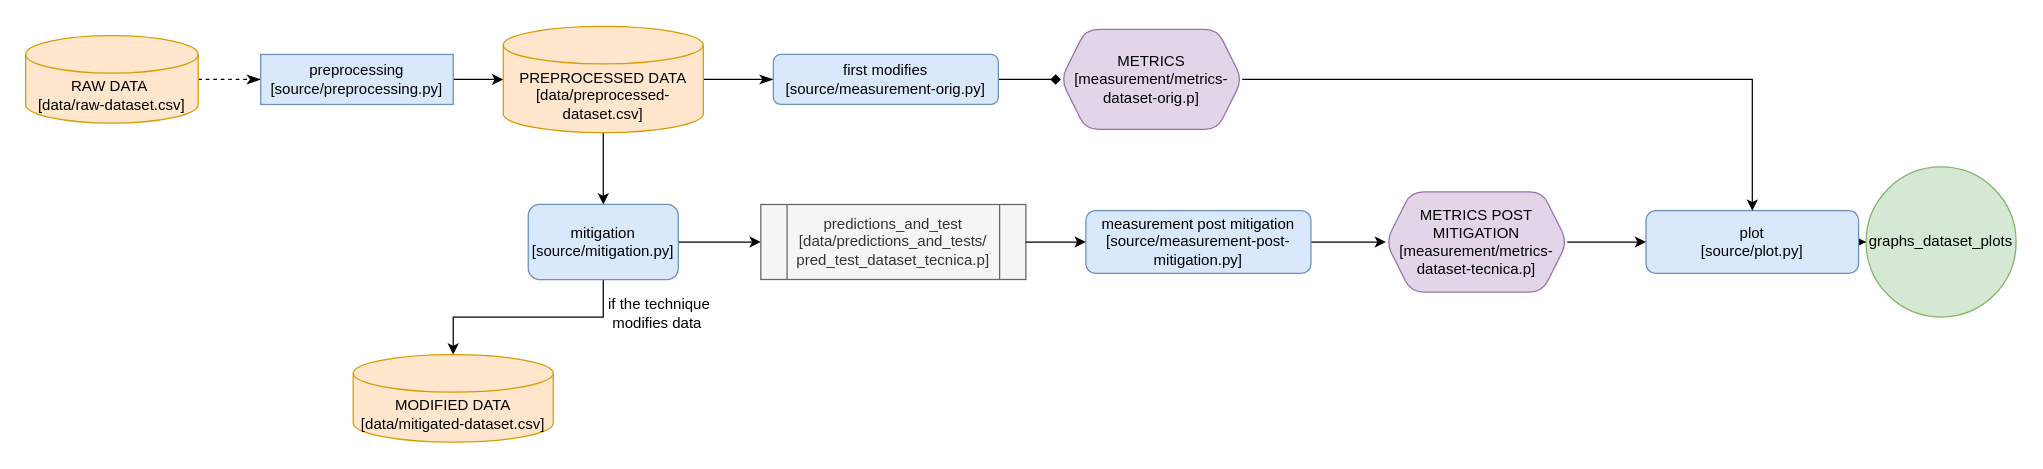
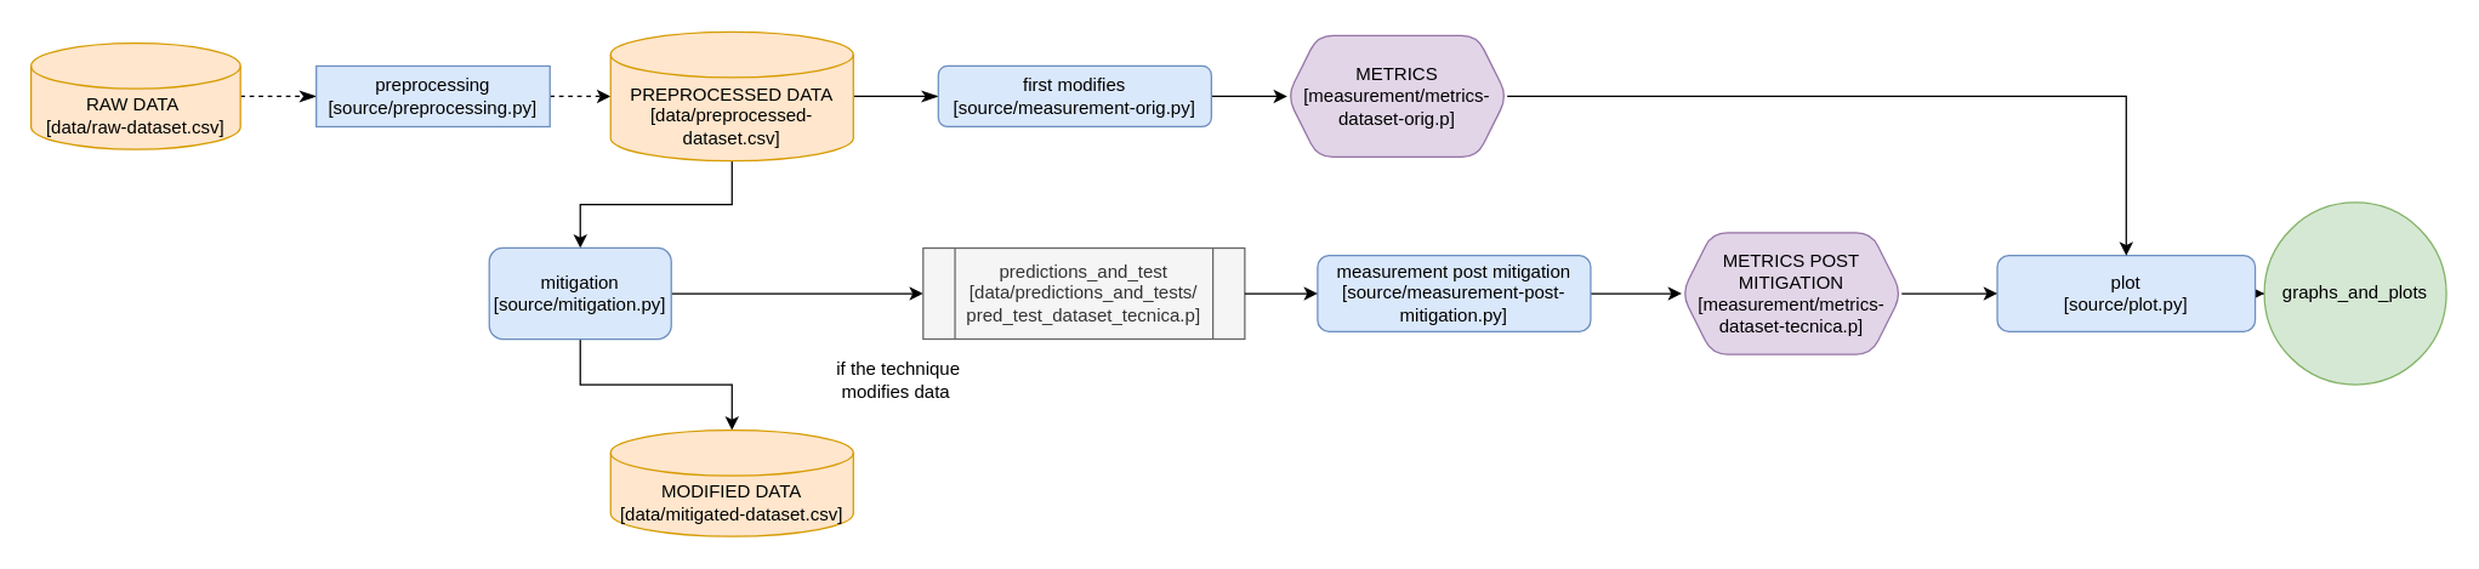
  <mxCell id="0" />
  <mxCell id="1" parent="0" />
  <mxCell id="2" value="" style="rounded=0;html=1;jettySize=auto;orthogonalLoop=1;fontSize=11;endArrow=classicThin;endFill=1;endSize=8;strokeWidth=1;shadow=0;labelBackgroundColor=none;edgeStyle=orthogonalEdgeStyle;entryX=0;entryY=0.5;entryDx=0;entryDy=0;exitX=1;exitY=0.5;exitDx=0;exitDy=0;exitPerimeter=0;dashed=1;" edge="1" parent="1" source="6" target="8"><mxGeometry relative="1" as="geometry"><mxPoint x="188" y="63" as="sourcePoint" /><mxPoint x="278" y="63" as="targetPoint" /></mxGeometry></mxCell>
  <mxCell id="3" value="" style="edgeStyle=orthogonalEdgeStyle;rounded=0;html=1;jettySize=auto;orthogonalLoop=1;fontSize=11;endArrow=classicThin;endFill=1;endSize=8;strokeWidth=1;shadow=0;labelBackgroundColor=none;exitX=1;exitY=0.5;exitDx=0;exitDy=0;exitPerimeter=0;" edge="1" parent="1" source="10" target="5"><mxGeometry y="10" relative="1" as="geometry"><mxPoint as="offset" /><mxPoint x="508" y="63" as="sourcePoint" /></mxGeometry></mxCell>
- <mxCell id="4" value="" style="edgeStyle=orthogonalEdgeStyle;rounded=0;orthogonalLoop=1;jettySize=auto;html=1;endArrow=diamond;" edge="1" parent="1" source="5" target="11"><mxGeometry relative="1" as="geometry" /></mxCell>
+ <mxCell id="4" value="" style="edgeStyle=orthogonalEdgeStyle;rounded=0;orthogonalLoop=1;jettySize=auto;html=1;" edge="1" parent="1" source="5" target="11"><mxGeometry relative="1" as="geometry" /></mxCell>
  <mxCell id="5" value="first modifies [source/measurement-orig.py]" style="rounded=1;whiteSpace=wrap;html=1;fontSize=12;glass=0;strokeWidth=1;shadow=0;fillColor=#dae8fc;strokeColor=#6c8ebf;" vertex="1" parent="1"><mxGeometry x="618" y="43" width="180" height="40" as="geometry" /></mxCell>
  <mxCell id="6" value="RAW DATA&amp;nbsp;&lt;div&gt;[data/raw-dataset.csv]&lt;/div&gt;" style="shape=cylinder3;whiteSpace=wrap;html=1;boundedLbl=1;backgroundOutline=1;size=15;fillColor=#ffe6cc;strokeColor=#d79b00;" vertex="1" parent="1"><mxGeometry x="20" y="28" width="138" height="70" as="geometry" /></mxCell>
- <mxCell id="7" value="" style="edgeStyle=orthogonalEdgeStyle;rounded=0;orthogonalLoop=1;jettySize=auto;html=1;" edge="1" parent="1" source="8" target="10"><mxGeometry relative="1" as="geometry" /></mxCell>
+ <mxCell id="7" value="" style="edgeStyle=orthogonalEdgeStyle;rounded=0;orthogonalLoop=1;jettySize=auto;html=1;dashed=1;" edge="1" parent="1" source="8" target="10"><mxGeometry relative="1" as="geometry" /></mxCell>
  <mxCell id="8" value="preprocessing [source/preprocessing.py]" style="whiteSpace=wrap;html=1;fontSize=12;glass=0;strokeWidth=1;shadow=0;fillColor=#dae8fc;strokeColor=#6c8ebf;rounded=0;" vertex="1" parent="1"><mxGeometry x="208" y="43" width="154" height="40" as="geometry" /></mxCell>
  <mxCell id="9" value="" style="edgeStyle=orthogonalEdgeStyle;rounded=0;orthogonalLoop=1;jettySize=auto;html=1;" edge="1" parent="1" source="10" target="14"><mxGeometry relative="1" as="geometry" /></mxCell>
  <mxCell id="10" value="PREPROCESSED DATA [data/preprocessed-dataset.csv]" style="shape=cylinder3;whiteSpace=wrap;html=1;boundedLbl=1;backgroundOutline=1;size=15;fillColor=#ffe6cc;strokeColor=#d79b00;" vertex="1" parent="1"><mxGeometry x="402" y="20.5" width="160" height="85" as="geometry" /></mxCell>
  <mxCell id="11" value="METRICS&lt;div&gt;[measurement/metrics-dataset-orig.p]&lt;/div&gt;" style="shape=hexagon;perimeter=hexagonPerimeter2;whiteSpace=wrap;html=1;fixedSize=1;rounded=1;glass=0;strokeWidth=1;shadow=0;fillColor=#e1d5e7;strokeColor=#9673a6;" vertex="1" parent="1"><mxGeometry x="848" y="23" width="145" height="80" as="geometry" /></mxCell>
  <mxCell id="12" value="" style="edgeStyle=orthogonalEdgeStyle;rounded=0;orthogonalLoop=1;jettySize=auto;html=1;entryX=0;entryY=0.5;entryDx=0;entryDy=0;" edge="1" parent="1" source="14" target="16"><mxGeometry relative="1" as="geometry"><mxPoint x="622" y="193" as="targetPoint" /></mxGeometry></mxCell>
  <mxCell id="13" value="" style="edgeStyle=orthogonalEdgeStyle;rounded=0;orthogonalLoop=1;jettySize=auto;html=1;entryX=0.5;entryY=0;entryDx=0;entryDy=0;entryPerimeter=0;" edge="1" parent="1" source="14" target="15"><mxGeometry relative="1" as="geometry"><mxPoint x="478" y="303" as="targetPoint" /></mxGeometry></mxCell>
- <mxCell id="14" value="mitigation&lt;div&gt;[source/mitigation.py]&lt;/div&gt;" style="rounded=1;whiteSpace=wrap;html=1;fillColor=#dae8fc;strokeColor=#6c8ebf;" vertex="1" parent="1"><mxGeometry x="422" y="163" width="120" height="60" as="geometry" /></mxCell>
- <mxCell id="15" value="MODIFIED DATA [data/mitigated-dataset.csv]" style="shape=cylinder3;whiteSpace=wrap;html=1;boundedLbl=1;backgroundOutline=1;size=15;fillColor=#ffe6cc;strokeColor=#d79b00;" vertex="1" parent="1"><mxGeometry x="282" y="283" width="160" height="70" as="geometry" /></mxCell>
+ <mxCell id="14" value="mitigation&lt;div&gt;[source/mitigation.py]&lt;/div&gt;" style="rounded=1;whiteSpace=wrap;html=1;fillColor=#dae8fc;strokeColor=#6c8ebf;" vertex="1" parent="1"><mxGeometry x="322" y="163" width="120" height="60" as="geometry" /></mxCell>
+ <mxCell id="15" value="MODIFIED DATA [data/mitigated-dataset.csv]" style="shape=cylinder3;whiteSpace=wrap;html=1;boundedLbl=1;backgroundOutline=1;size=15;fillColor=#ffe6cc;strokeColor=#d79b00;" vertex="1" parent="1"><mxGeometry x="402" y="283" width="160" height="70" as="geometry" /></mxCell>
  <mxCell id="16" value="predictions_and_test&lt;div&gt;[data/predictions_and_tests/&lt;/div&gt;&lt;div&gt;pred_test_dataset_tecnica.p]&lt;/div&gt;" style="shape=process;whiteSpace=wrap;html=1;backgroundOutline=1;fillColor=#f5f5f5;fontColor=#333333;strokeColor=#666666;" vertex="1" parent="1"><mxGeometry x="608" y="163" width="212" height="60" as="geometry" /></mxCell>
  <mxCell id="17" value="" style="edgeStyle=orthogonalEdgeStyle;rounded=0;orthogonalLoop=1;jettySize=auto;html=1;" edge="1" parent="1" source="19" target="18"><mxGeometry relative="1" as="geometry"><mxPoint x="1078" y="193" as="sourcePoint" /></mxGeometry></mxCell>
  <mxCell id="18" value="METRICS POST MITIGATION&lt;div&gt;[measurement/metrics-dataset-tecnica.p]&lt;/div&gt;" style="shape=hexagon;perimeter=hexagonPerimeter2;whiteSpace=wrap;html=1;fixedSize=1;rounded=1;glass=0;strokeWidth=1;shadow=0;fillColor=#e1d5e7;strokeColor=#9673a6;" vertex="1" parent="1"><mxGeometry x="1108" y="153" width="145" height="80" as="geometry" /></mxCell>
  <mxCell id="19" value="measurement post mitigation [source/measurement-post-mitigation.py]" style="rounded=1;whiteSpace=wrap;html=1;fontSize=12;glass=0;strokeWidth=1;shadow=0;fillColor=#dae8fc;strokeColor=#6c8ebf;" vertex="1" parent="1"><mxGeometry x="868" y="168" width="180" height="50" as="geometry" /></mxCell>
  <mxCell id="20" value="" style="endArrow=classic;html=1;rounded=0;exitX=1;exitY=0.5;exitDx=0;exitDy=0;entryX=0;entryY=0.5;entryDx=0;entryDy=0;" edge="1" parent="1" source="16" target="19"><mxGeometry width="50" height="50" relative="1" as="geometry"><mxPoint x="1052" y="261" as="sourcePoint" /><mxPoint x="1102" y="211" as="targetPoint" /></mxGeometry></mxCell>
  <mxCell id="21" value="" style="edgeStyle=orthogonalEdgeStyle;rounded=0;orthogonalLoop=1;jettySize=auto;html=1;" edge="1" parent="1" source="22" target="24"><mxGeometry relative="1" as="geometry" /></mxCell>
  <mxCell id="22" value="plot&lt;div&gt;[source/plot.py]&lt;/div&gt;" style="rounded=1;whiteSpace=wrap;html=1;fontSize=12;glass=0;strokeWidth=1;shadow=0;fillColor=#dae8fc;strokeColor=#6c8ebf;" vertex="1" parent="1"><mxGeometry x="1316" y="168" width="170" height="50" as="geometry" /></mxCell>
  <mxCell id="23" value="" style="endArrow=classic;html=1;rounded=0;exitX=1;exitY=0.5;exitDx=0;exitDy=0;entryX=0;entryY=0.5;entryDx=0;entryDy=0;" edge="1" parent="1" source="18" target="22"><mxGeometry width="50" height="50" relative="1" as="geometry"><mxPoint x="1309" y="193" as="sourcePoint" /><mxPoint x="1453" y="211" as="targetPoint" /></mxGeometry></mxCell>
- <mxCell id="24" value="graphs_dataset_plots" style="ellipse;whiteSpace=wrap;html=1;aspect=fixed;fillColor=#d5e8d4;strokeColor=#82b366;" vertex="1" parent="1"><mxGeometry x="1492" y="133" width="120" height="120" as="geometry" /></mxCell>
- <mxCell id="25" value="if the technique modifies data&amp;nbsp;" style="text;html=1;align=center;verticalAlign=middle;whiteSpace=wrap;rounded=0;" vertex="1" parent="1"><mxGeometry x="482" y="235" width="90" height="30" as="geometry" /></mxCell>
+ <mxCell id="24" value="graphs_and_plots" style="ellipse;whiteSpace=wrap;html=1;aspect=fixed;fillColor=#d5e8d4;strokeColor=#82b366;" vertex="1" parent="1"><mxGeometry x="1492" y="133" width="120" height="120" as="geometry" /></mxCell>
+ <mxCell id="25" value="if the technique modifies data&amp;nbsp;" style="text;html=1;align=center;verticalAlign=middle;whiteSpace=wrap;rounded=0;" vertex="1" parent="1"><mxGeometry x="547" y="235" width="90" height="30" as="geometry" /></mxCell>
  <mxCell id="26" value="" style="edgeStyle=orthogonalEdgeStyle;rounded=0;orthogonalLoop=1;jettySize=auto;html=1;exitX=1;exitY=0.5;exitDx=0;exitDy=0;entryX=0.5;entryY=0;entryDx=0;entryDy=0;" edge="1" parent="1" source="11" target="22"><mxGeometry relative="1" as="geometry"><mxPoint x="1437" y="201" as="sourcePoint" /><mxPoint x="1500" y="201" as="targetPoint" /></mxGeometry></mxCell>
